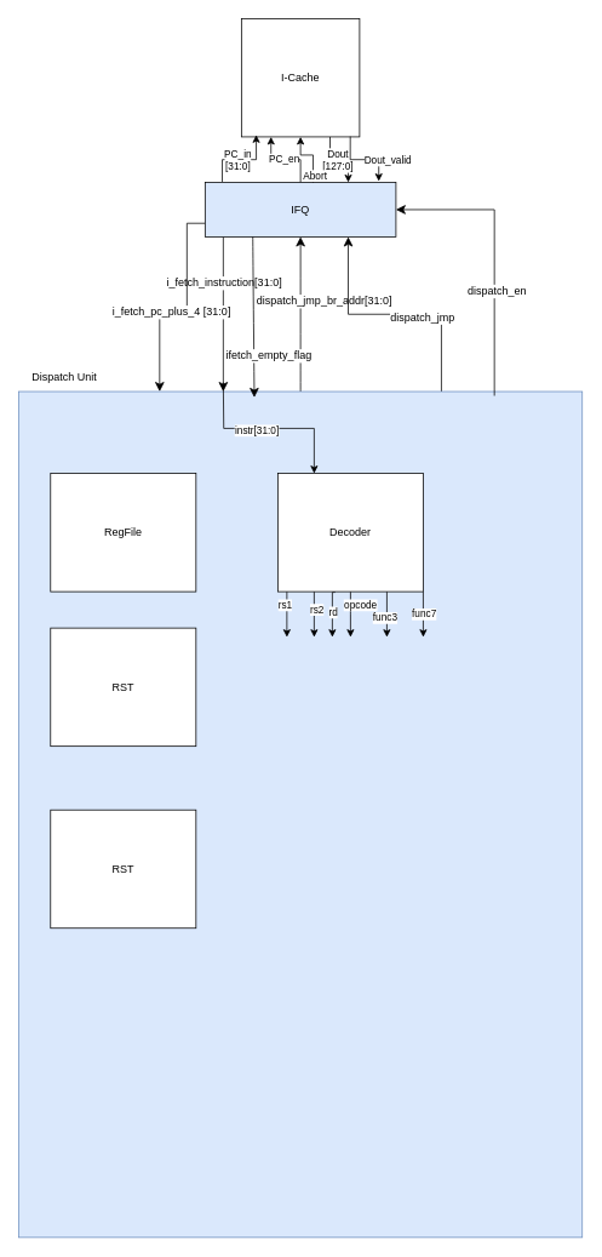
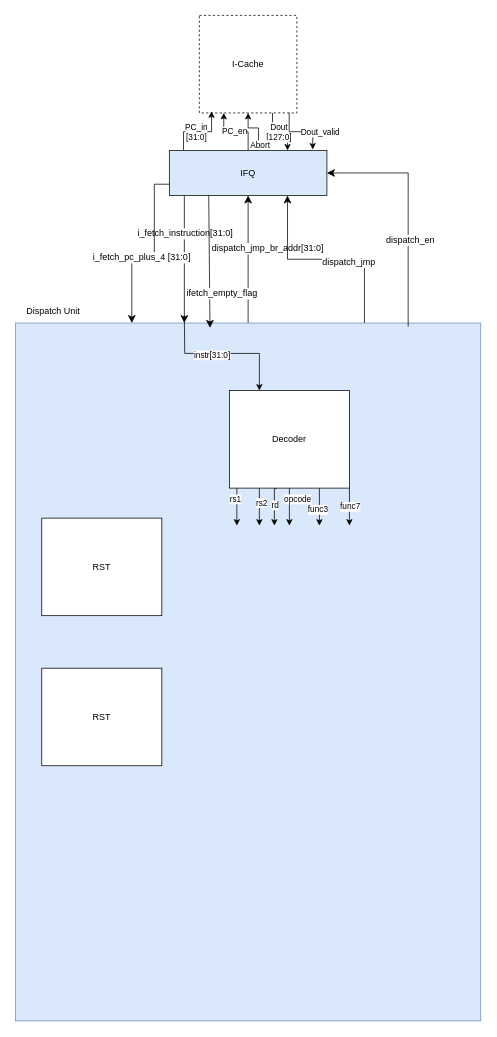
  <mxCell id="0" />
  <mxCell id="1" parent="0" />
  <mxCell id="2" style="edgeStyle=orthogonalEdgeStyle;rounded=0;orthogonalLoop=1;jettySize=auto;html=1;exitX=0.75;exitY=1;exitDx=0;exitDy=0;entryX=0.75;entryY=0;entryDx=0;entryDy=0;" parent="1" source="4" target="13" edge="1"><mxGeometry relative="1" as="geometry" /></mxCell>
  <mxCell id="3" value="Dout&lt;div&gt;[127:0]&lt;/div&gt;" style="edgeLabel;html=1;align=center;verticalAlign=middle;resizable=0;points=[];" parent="2" vertex="1" connectable="0"><mxGeometry x="-0.055" relative="1" as="geometry"><mxPoint as="offset" /></mxGeometry></mxCell>
- <mxCell id="4" value="I-Cache" style="whiteSpace=wrap;html=1;" parent="1" vertex="1"><mxGeometry x="265" y="20" width="130" height="130" as="geometry" /></mxCell>
+ <mxCell id="4" value="I-Cache" style="whiteSpace=wrap;html=1;dashed=1;" parent="1" vertex="1"><mxGeometry x="265" y="20" width="130" height="130" as="geometry" /></mxCell>
  <mxCell id="5" style="edgeStyle=orthogonalEdgeStyle;rounded=0;orthogonalLoop=1;jettySize=auto;html=1;entryX=0.25;entryY=1;entryDx=0;entryDy=0;" parent="1" source="13" target="4" edge="1"><mxGeometry relative="1" as="geometry" /></mxCell>
  <mxCell id="6" value="PC_en" style="edgeLabel;html=1;align=center;verticalAlign=middle;resizable=0;points=[];" parent="5" vertex="1" connectable="0"><mxGeometry x="0.072" y="-1" relative="1" as="geometry"><mxPoint as="offset" /></mxGeometry></mxCell>
  <mxCell id="7" style="edgeStyle=orthogonalEdgeStyle;rounded=0;orthogonalLoop=1;jettySize=auto;html=1;entryX=0.5;entryY=1;entryDx=0;entryDy=0;exitX=0.566;exitY=0.015;exitDx=0;exitDy=0;exitPerimeter=0;" parent="1" source="13" target="4" edge="1"><mxGeometry relative="1" as="geometry"><Array as="points"><mxPoint x="344" y="170" /><mxPoint x="330" y="170" /></Array></mxGeometry></mxCell>
  <mxCell id="8" value="Abort" style="edgeLabel;html=1;align=center;verticalAlign=middle;resizable=0;points=[];" parent="7" vertex="1" connectable="0"><mxGeometry x="-0.299" relative="1" as="geometry"><mxPoint x="2" y="15" as="offset" /></mxGeometry></mxCell>
  <mxCell id="9" value="" style="edgeStyle=orthogonalEdgeStyle;rounded=0;orthogonalLoop=1;jettySize=auto;html=1;fontSize=12;startSize=8;endSize=8;startArrow=none;startFill=0;" edge="1" parent="1" source="13" target="22"><mxGeometry relative="1" as="geometry"><Array as="points"><mxPoint x="245" y="370" /><mxPoint x="245" y="370" /></Array></mxGeometry></mxCell>
  <mxCell id="10" value="i_fetch_instruction[31:0]" style="edgeLabel;html=1;align=center;verticalAlign=middle;resizable=0;points=[];fontSize=12;" vertex="1" connectable="0" parent="9"><mxGeometry x="-0.419" y="1" relative="1" as="geometry"><mxPoint x="-1" y="1" as="offset" /></mxGeometry></mxCell>
  <mxCell id="11" style="edgeStyle=orthogonalEdgeStyle;rounded=0;orthogonalLoop=1;jettySize=auto;html=1;entryX=0.25;entryY=0;entryDx=0;entryDy=0;fontSize=12;startSize=8;endSize=8;exitX=0;exitY=0.75;exitDx=0;exitDy=0;" edge="1" parent="1" source="13" target="22"><mxGeometry relative="1" as="geometry" /></mxCell>
  <mxCell id="12" value="i_fetch_pc_plus_4 [31:0]" style="edgeLabel;html=1;align=center;verticalAlign=middle;resizable=0;points=[];fontSize=12;" vertex="1" connectable="0" parent="11"><mxGeometry x="0.176" y="-3" relative="1" as="geometry"><mxPoint as="offset" /></mxGeometry></mxCell>
  <mxCell id="13" value="IFQ" style="whiteSpace=wrap;html=1;shadow=0;fillColor=#dae8fc;" parent="1" vertex="1"><mxGeometry x="225" y="200" width="210" height="60" as="geometry" /></mxCell>
  <mxCell id="14" style="edgeStyle=orthogonalEdgeStyle;rounded=0;orthogonalLoop=1;jettySize=auto;html=1;entryX=0.125;entryY=0.984;entryDx=0;entryDy=0;entryPerimeter=0;exitX=0.09;exitY=-0.011;exitDx=0;exitDy=0;exitPerimeter=0;" parent="1" source="13" target="4" edge="1"><mxGeometry relative="1" as="geometry" /></mxCell>
  <mxCell id="15" value="PC_in&lt;div&gt;[31:0]&lt;/div&gt;" style="edgeLabel;html=1;align=center;verticalAlign=middle;resizable=0;points=[];" parent="14" vertex="1" connectable="0"><mxGeometry x="-0.083" relative="1" as="geometry"><mxPoint as="offset" /></mxGeometry></mxCell>
  <mxCell id="16" style="edgeStyle=orthogonalEdgeStyle;rounded=0;orthogonalLoop=1;jettySize=auto;html=1;exitX=0.921;exitY=0.997;exitDx=0;exitDy=0;entryX=0.91;entryY=-0.021;entryDx=0;entryDy=0;entryPerimeter=0;exitPerimeter=0;" parent="1" source="4" target="13" edge="1"><mxGeometry relative="1" as="geometry" /></mxCell>
  <mxCell id="17" value="Dout_valid" style="edgeLabel;html=1;align=center;verticalAlign=middle;resizable=0;points=[];" parent="16" vertex="1" connectable="0"><mxGeometry x="-0.038" relative="1" as="geometry"><mxPoint x="27" as="offset" /></mxGeometry></mxCell>
  <mxCell id="18" style="edgeStyle=none;curved=1;rounded=0;orthogonalLoop=1;jettySize=auto;html=1;fontSize=12;startSize=8;endSize=8;" edge="1" parent="1" source="22" target="13"><mxGeometry relative="1" as="geometry" /></mxCell>
  <mxCell id="19" value="dispatch_jmp_br_addr[31:0]" style="edgeLabel;html=1;align=center;verticalAlign=middle;resizable=0;points=[];fontSize=12;" vertex="1" connectable="0" parent="18"><mxGeometry x="0.354" relative="1" as="geometry"><mxPoint x="25" y="15" as="offset" /></mxGeometry></mxCell>
  <mxCell id="20" style="edgeStyle=orthogonalEdgeStyle;rounded=0;orthogonalLoop=1;jettySize=auto;html=1;exitX=0.75;exitY=0;exitDx=0;exitDy=0;entryX=0.75;entryY=1;entryDx=0;entryDy=0;fontSize=12;startSize=8;endSize=8;" edge="1" parent="1" source="22" target="13"><mxGeometry relative="1" as="geometry" /></mxCell>
  <mxCell id="21" value="dispatch_jmp" style="edgeLabel;html=1;align=center;verticalAlign=middle;resizable=0;points=[];fontSize=12;" vertex="1" connectable="0" parent="20"><mxGeometry x="-0.212" y="3" relative="1" as="geometry"><mxPoint as="offset" /></mxGeometry></mxCell>
  <mxCell id="22" value="" style="whiteSpace=wrap;html=1;fillColor=#dae8fc;strokeColor=#6c8ebf;movable=0;resizable=0;rotatable=0;deletable=0;editable=0;locked=1;connectable=0;" parent="1" vertex="1"><mxGeometry x="20" y="430" width="620" height="930" as="geometry" /></mxCell>
  <mxCell id="23" style="edgeStyle=orthogonalEdgeStyle;rounded=0;orthogonalLoop=1;jettySize=auto;html=1;entryX=1;entryY=0.5;entryDx=0;entryDy=0;fontSize=12;startSize=8;endSize=8;exitX=0.844;exitY=0.005;exitDx=0;exitDy=0;exitPerimeter=0;" edge="1" parent="1" source="22" target="13"><mxGeometry relative="1" as="geometry" /></mxCell>
  <mxCell id="24" value="dispatch_en" style="edgeLabel;html=1;align=center;verticalAlign=middle;resizable=0;points=[];fontSize=12;" vertex="1" connectable="0" parent="23"><mxGeometry x="0.292" relative="1" as="geometry"><mxPoint x="2" y="87" as="offset" /></mxGeometry></mxCell>
  <mxCell id="25" value="Dispatch Unit" style="text;html=1;align=center;verticalAlign=middle;resizable=0;points=[];autosize=1;strokeColor=none;fillColor=none;" parent="1" vertex="1"><mxGeometry x="25" y="400" width="90" height="30" as="geometry" /></mxCell>
  <mxCell id="26" style="edgeStyle=none;curved=1;rounded=0;orthogonalLoop=1;jettySize=auto;html=1;exitX=0.25;exitY=1;exitDx=0;exitDy=0;entryX=0.418;entryY=0.007;entryDx=0;entryDy=0;entryPerimeter=0;fontSize=12;startSize=8;endSize=8;" edge="1" parent="1" source="13" target="22"><mxGeometry relative="1" as="geometry" /></mxCell>
  <mxCell id="27" value="ifetch_empty_flag" style="edgeLabel;html=1;align=center;verticalAlign=middle;resizable=0;points=[];fontSize=12;" vertex="1" connectable="0" parent="26"><mxGeometry x="0.583" y="-2" relative="1" as="geometry"><mxPoint x="18" y="-10" as="offset" /></mxGeometry></mxCell>
  <mxCell id="28" style="edgeStyle=orthogonalEdgeStyle;rounded=0;orthogonalLoop=1;jettySize=auto;html=1;exitX=0.25;exitY=0;exitDx=0;exitDy=0;startArrow=classic;startFill=1;endArrow=none;endFill=0;" edge="1" parent="1" source="42"><mxGeometry relative="1" as="geometry"><mxPoint x="245" y="420" as="targetPoint" /></mxGeometry></mxCell>
  <mxCell id="29" value="instr[31:0]" style="edgeLabel;html=1;align=center;verticalAlign=middle;resizable=0;points=[];" vertex="1" connectable="0" parent="28"><mxGeometry x="0.131" y="2" relative="1" as="geometry"><mxPoint as="offset" /></mxGeometry></mxCell>
  <mxCell id="30" style="edgeStyle=orthogonalEdgeStyle;rounded=0;orthogonalLoop=1;jettySize=auto;html=1;exitX=0.25;exitY=1;exitDx=0;exitDy=0;" edge="1" parent="1"><mxGeometry relative="1" as="geometry"><mxPoint x="315" y="700" as="targetPoint" /><mxPoint x="315" y="650" as="sourcePoint" /></mxGeometry></mxCell>
  <mxCell id="31" value="rs1" style="edgeLabel;html=1;align=center;verticalAlign=middle;resizable=0;points=[];" vertex="1" connectable="0" parent="30"><mxGeometry x="-0.438" y="-3" relative="1" as="geometry"><mxPoint as="offset" /></mxGeometry></mxCell>
  <mxCell id="32" style="edgeStyle=orthogonalEdgeStyle;rounded=0;orthogonalLoop=1;jettySize=auto;html=1;exitX=0.25;exitY=1;exitDx=0;exitDy=0;" edge="1" parent="1" source="42"><mxGeometry relative="1" as="geometry"><mxPoint x="345" y="700" as="targetPoint" /></mxGeometry></mxCell>
  <mxCell id="33" value="rs2" style="edgeLabel;html=1;align=center;verticalAlign=middle;resizable=0;points=[];" vertex="1" connectable="0" parent="32"><mxGeometry x="-0.549" y="2" relative="1" as="geometry"><mxPoint y="8" as="offset" /></mxGeometry></mxCell>
  <mxCell id="34" style="edgeStyle=orthogonalEdgeStyle;rounded=0;orthogonalLoop=1;jettySize=auto;html=1;exitX=0.395;exitY=1.005;exitDx=0;exitDy=0;exitPerimeter=0;" edge="1" parent="1" source="42"><mxGeometry relative="1" as="geometry"><mxPoint x="365" y="700" as="targetPoint" /><Array as="points"><mxPoint x="365" y="651" /><mxPoint x="365" y="700" /></Array></mxGeometry></mxCell>
  <mxCell id="35" value="rd" style="edgeLabel;html=1;align=center;verticalAlign=middle;resizable=0;points=[];" vertex="1" connectable="0" parent="34"><mxGeometry x="-0.042" relative="1" as="geometry"><mxPoint as="offset" /></mxGeometry></mxCell>
  <mxCell id="36" style="edgeStyle=orthogonalEdgeStyle;rounded=0;orthogonalLoop=1;jettySize=auto;html=1;exitX=0.5;exitY=1;exitDx=0;exitDy=0;" edge="1" parent="1" source="42"><mxGeometry relative="1" as="geometry"><mxPoint x="385" y="700" as="targetPoint" /><mxPoint x="405" y="650" as="sourcePoint" /></mxGeometry></mxCell>
  <mxCell id="37" value="opcode" style="edgeLabel;html=1;align=center;verticalAlign=middle;resizable=0;points=[];" vertex="1" connectable="0" parent="36"><mxGeometry x="-0.432" y="-1" relative="1" as="geometry"><mxPoint x="11" as="offset" /></mxGeometry></mxCell>
  <mxCell id="38" style="edgeStyle=orthogonalEdgeStyle;rounded=0;orthogonalLoop=1;jettySize=auto;html=1;exitX=0.75;exitY=1;exitDx=0;exitDy=0;" edge="1" parent="1" source="42"><mxGeometry relative="1" as="geometry"><mxPoint x="425" y="700" as="targetPoint" /></mxGeometry></mxCell>
  <mxCell id="39" value="func3" style="edgeLabel;html=1;align=center;verticalAlign=middle;resizable=0;points=[];" vertex="1" connectable="0" parent="38"><mxGeometry x="0.139" y="-3" relative="1" as="geometry"><mxPoint as="offset" /></mxGeometry></mxCell>
  <mxCell id="40" style="edgeStyle=orthogonalEdgeStyle;rounded=0;orthogonalLoop=1;jettySize=auto;html=1;exitX=1;exitY=1;exitDx=0;exitDy=0;" edge="1" parent="1" source="42"><mxGeometry relative="1" as="geometry"><mxPoint x="465" y="700" as="targetPoint" /></mxGeometry></mxCell>
  <mxCell id="41" value="func7" style="edgeLabel;html=1;align=center;verticalAlign=middle;resizable=0;points=[];" vertex="1" connectable="0" parent="40"><mxGeometry x="-0.042" relative="1" as="geometry"><mxPoint as="offset" /></mxGeometry></mxCell>
  <mxCell id="42" value="Decoder" style="whiteSpace=wrap;html=1;" vertex="1" parent="1"><mxGeometry x="305" y="520" width="160" height="130" as="geometry" /></mxCell>
- <mxCell id="43" value="RegFile" style="whiteSpace=wrap;html=1;" vertex="1" parent="1"><mxGeometry x="55" y="520" width="160" height="130" as="geometry" /></mxCell>
  <mxCell id="44" value="RST" style="whiteSpace=wrap;html=1;" vertex="1" parent="1"><mxGeometry x="55" y="690" width="160" height="130" as="geometry" /></mxCell>
  <mxCell id="45" value="RST" style="whiteSpace=wrap;html=1;" vertex="1" parent="1"><mxGeometry x="55" y="890" width="160" height="130" as="geometry" /></mxCell>
